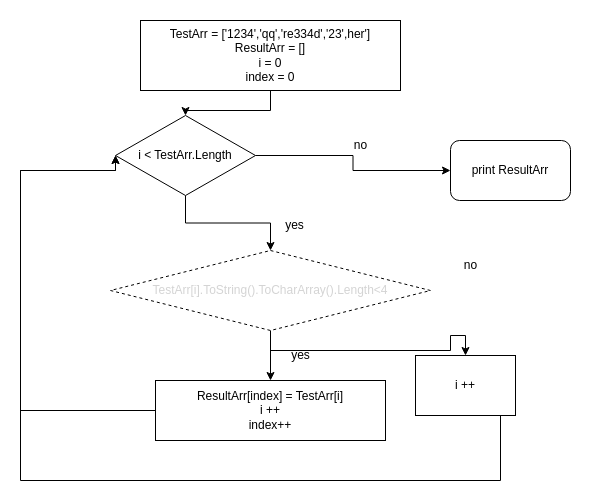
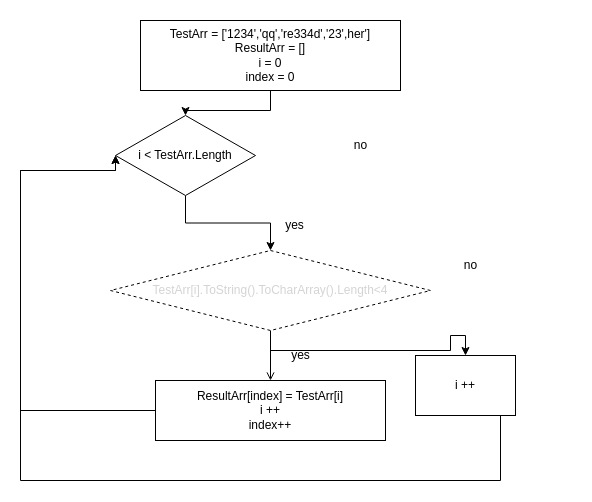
  <mxCell id="0" />
  <mxCell id="1" parent="0" />
  <mxCell id="2" value="" style="edgeStyle=orthogonalEdgeStyle;rounded=0;orthogonalLoop=1;jettySize=auto;html=1;" edge="1" parent="1" source="3" target="6"><mxGeometry relative="1" as="geometry" /></mxCell>
  <mxCell id="3" value="TestArr = ['1234','qq','re334d','23',her']&lt;br&gt;ResultArr = []&lt;br&gt;i = 0&lt;br&gt;index = 0" style="rounded=0;whiteSpace=wrap;html=1;" vertex="1" parent="1"><mxGeometry x="140" y="20" width="260" height="70" as="geometry" /></mxCell>
  <mxCell id="4" value="" style="edgeStyle=orthogonalEdgeStyle;rounded=0;orthogonalLoop=1;jettySize=auto;html=1;" edge="1" parent="1" source="6" target="9"><mxGeometry relative="1" as="geometry" /></mxCell>
- <mxCell id="5" value="" style="edgeStyle=orthogonalEdgeStyle;rounded=0;orthogonalLoop=1;jettySize=auto;html=1;" edge="1" parent="1" source="6" target="14"><mxGeometry relative="1" as="geometry" /></mxCell>
  <mxCell id="6" value="i &amp;lt; TestArr.Length" style="rhombus;whiteSpace=wrap;html=1;" vertex="1" parent="1"><mxGeometry x="115" y="115" width="140" height="80" as="geometry" /></mxCell>
- <mxCell id="7" value="" style="edgeStyle=orthogonalEdgeStyle;rounded=0;orthogonalLoop=1;jettySize=auto;html=1;" edge="1" parent="1" source="9" target="11"><mxGeometry relative="1" as="geometry" /></mxCell>
+ <mxCell id="7" value="" style="edgeStyle=orthogonalEdgeStyle;rounded=0;orthogonalLoop=1;jettySize=auto;html=1;endArrow=open;" edge="1" parent="1" source="9" target="11"><mxGeometry relative="1" as="geometry" /></mxCell>
  <mxCell id="8" style="edgeStyle=orthogonalEdgeStyle;rounded=0;orthogonalLoop=1;jettySize=auto;html=1;entryX=0.5;entryY=0;entryDx=0;entryDy=0;" edge="1" parent="1" source="9" target="13"><mxGeometry relative="1" as="geometry" /></mxCell>
  <mxCell id="9" value="&lt;div style=&quot;line-height: 19px;&quot;&gt;&lt;font style=&quot;font-size: 12px;&quot; color=&quot;#d4d4d4&quot;&gt;TestArr[i].ToString().ToCharArray().Length&amp;lt;4&lt;/font&gt;&lt;br&gt;&lt;/div&gt;" style="rhombus;whiteSpace=wrap;html=1;dashed=1;" vertex="1" parent="1"><mxGeometry x="110" y="250" width="320" height="80" as="geometry" /></mxCell>
  <mxCell id="10" style="edgeStyle=orthogonalEdgeStyle;rounded=0;orthogonalLoop=1;jettySize=auto;html=1;entryX=0;entryY=0.5;entryDx=0;entryDy=0;" edge="1" parent="1" source="11" target="6"><mxGeometry relative="1" as="geometry"><Array as="points"><mxPoint x="20" y="410" /><mxPoint x="20" y="170" /></Array></mxGeometry></mxCell>
  <mxCell id="11" value="ResultArr[index] = TestArr[i]&lt;br&gt;i ++&lt;br&gt;index++" style="rounded=0;whiteSpace=wrap;html=1;" vertex="1" parent="1"><mxGeometry x="155" y="380" width="230" height="60" as="geometry" /></mxCell>
  <mxCell id="12" style="edgeStyle=orthogonalEdgeStyle;rounded=0;orthogonalLoop=1;jettySize=auto;html=1;entryX=0;entryY=0.5;entryDx=0;entryDy=0;" edge="1" parent="1" source="13" target="6"><mxGeometry relative="1" as="geometry"><Array as="points"><mxPoint x="500" y="480" /><mxPoint x="20" y="480" /><mxPoint x="20" y="170" /></Array></mxGeometry></mxCell>
  <mxCell id="13" value="i ++" style="rounded=0;whiteSpace=wrap;html=1;" vertex="1" parent="1"><mxGeometry x="415" y="355" width="100" height="60" as="geometry" /></mxCell>
- <mxCell id="14" value="print ResultArr" style="rounded=1;whiteSpace=wrap;html=1;" vertex="1" parent="1"><mxGeometry x="450" y="140" width="120" height="60" as="geometry" /></mxCell>
  <mxCell id="15" value="yes" style="text;html=1;align=center;verticalAlign=middle;resizable=0;points=[];autosize=1;strokeColor=none;fillColor=none;" vertex="1" parent="1"><mxGeometry x="274" y="210" width="40" height="30" as="geometry" /></mxCell>
  <mxCell id="16" value="yes" style="text;html=1;align=center;verticalAlign=middle;resizable=0;points=[];autosize=1;strokeColor=none;fillColor=none;" vertex="1" parent="1"><mxGeometry x="280" y="340" width="40" height="30" as="geometry" /></mxCell>
  <mxCell id="17" value="no" style="text;html=1;align=center;verticalAlign=middle;resizable=0;points=[];autosize=1;strokeColor=none;fillColor=none;" vertex="1" parent="1"><mxGeometry x="450" y="250" width="40" height="30" as="geometry" /></mxCell>
  <mxCell id="18" value="no" style="text;html=1;align=center;verticalAlign=middle;resizable=0;points=[];autosize=1;strokeColor=none;fillColor=none;" vertex="1" parent="1"><mxGeometry x="340" y="130" width="40" height="30" as="geometry" /></mxCell>
